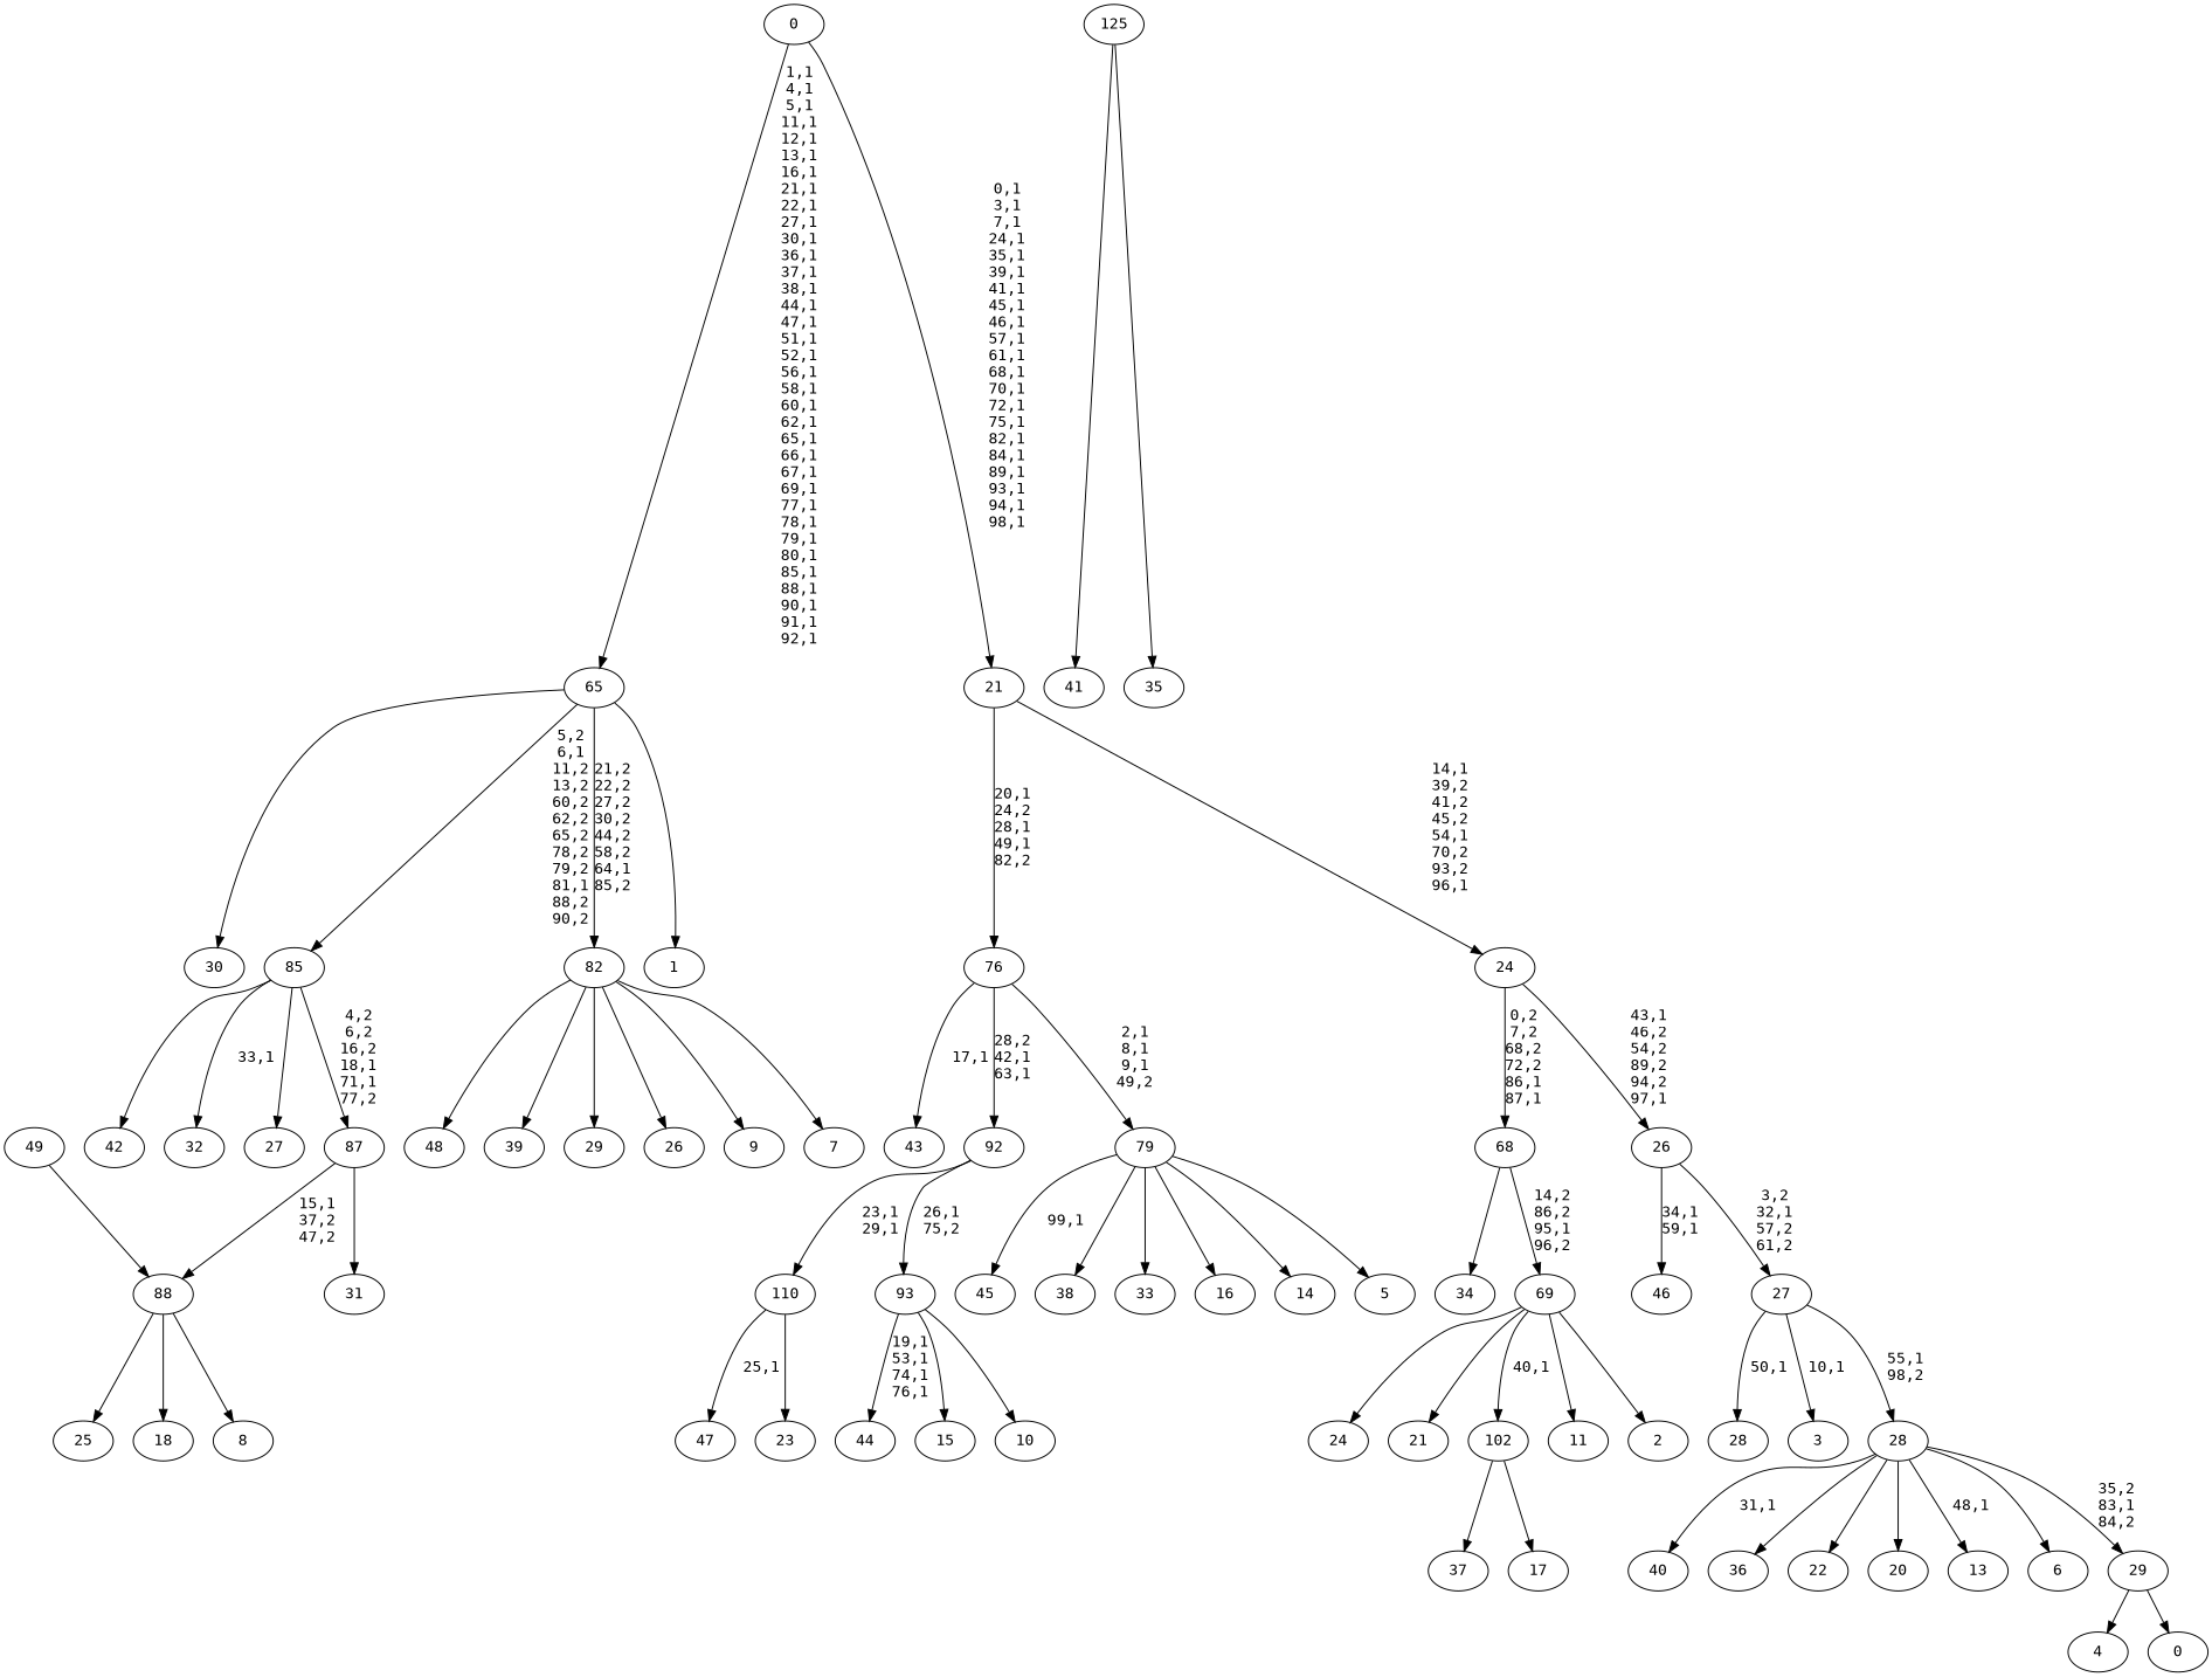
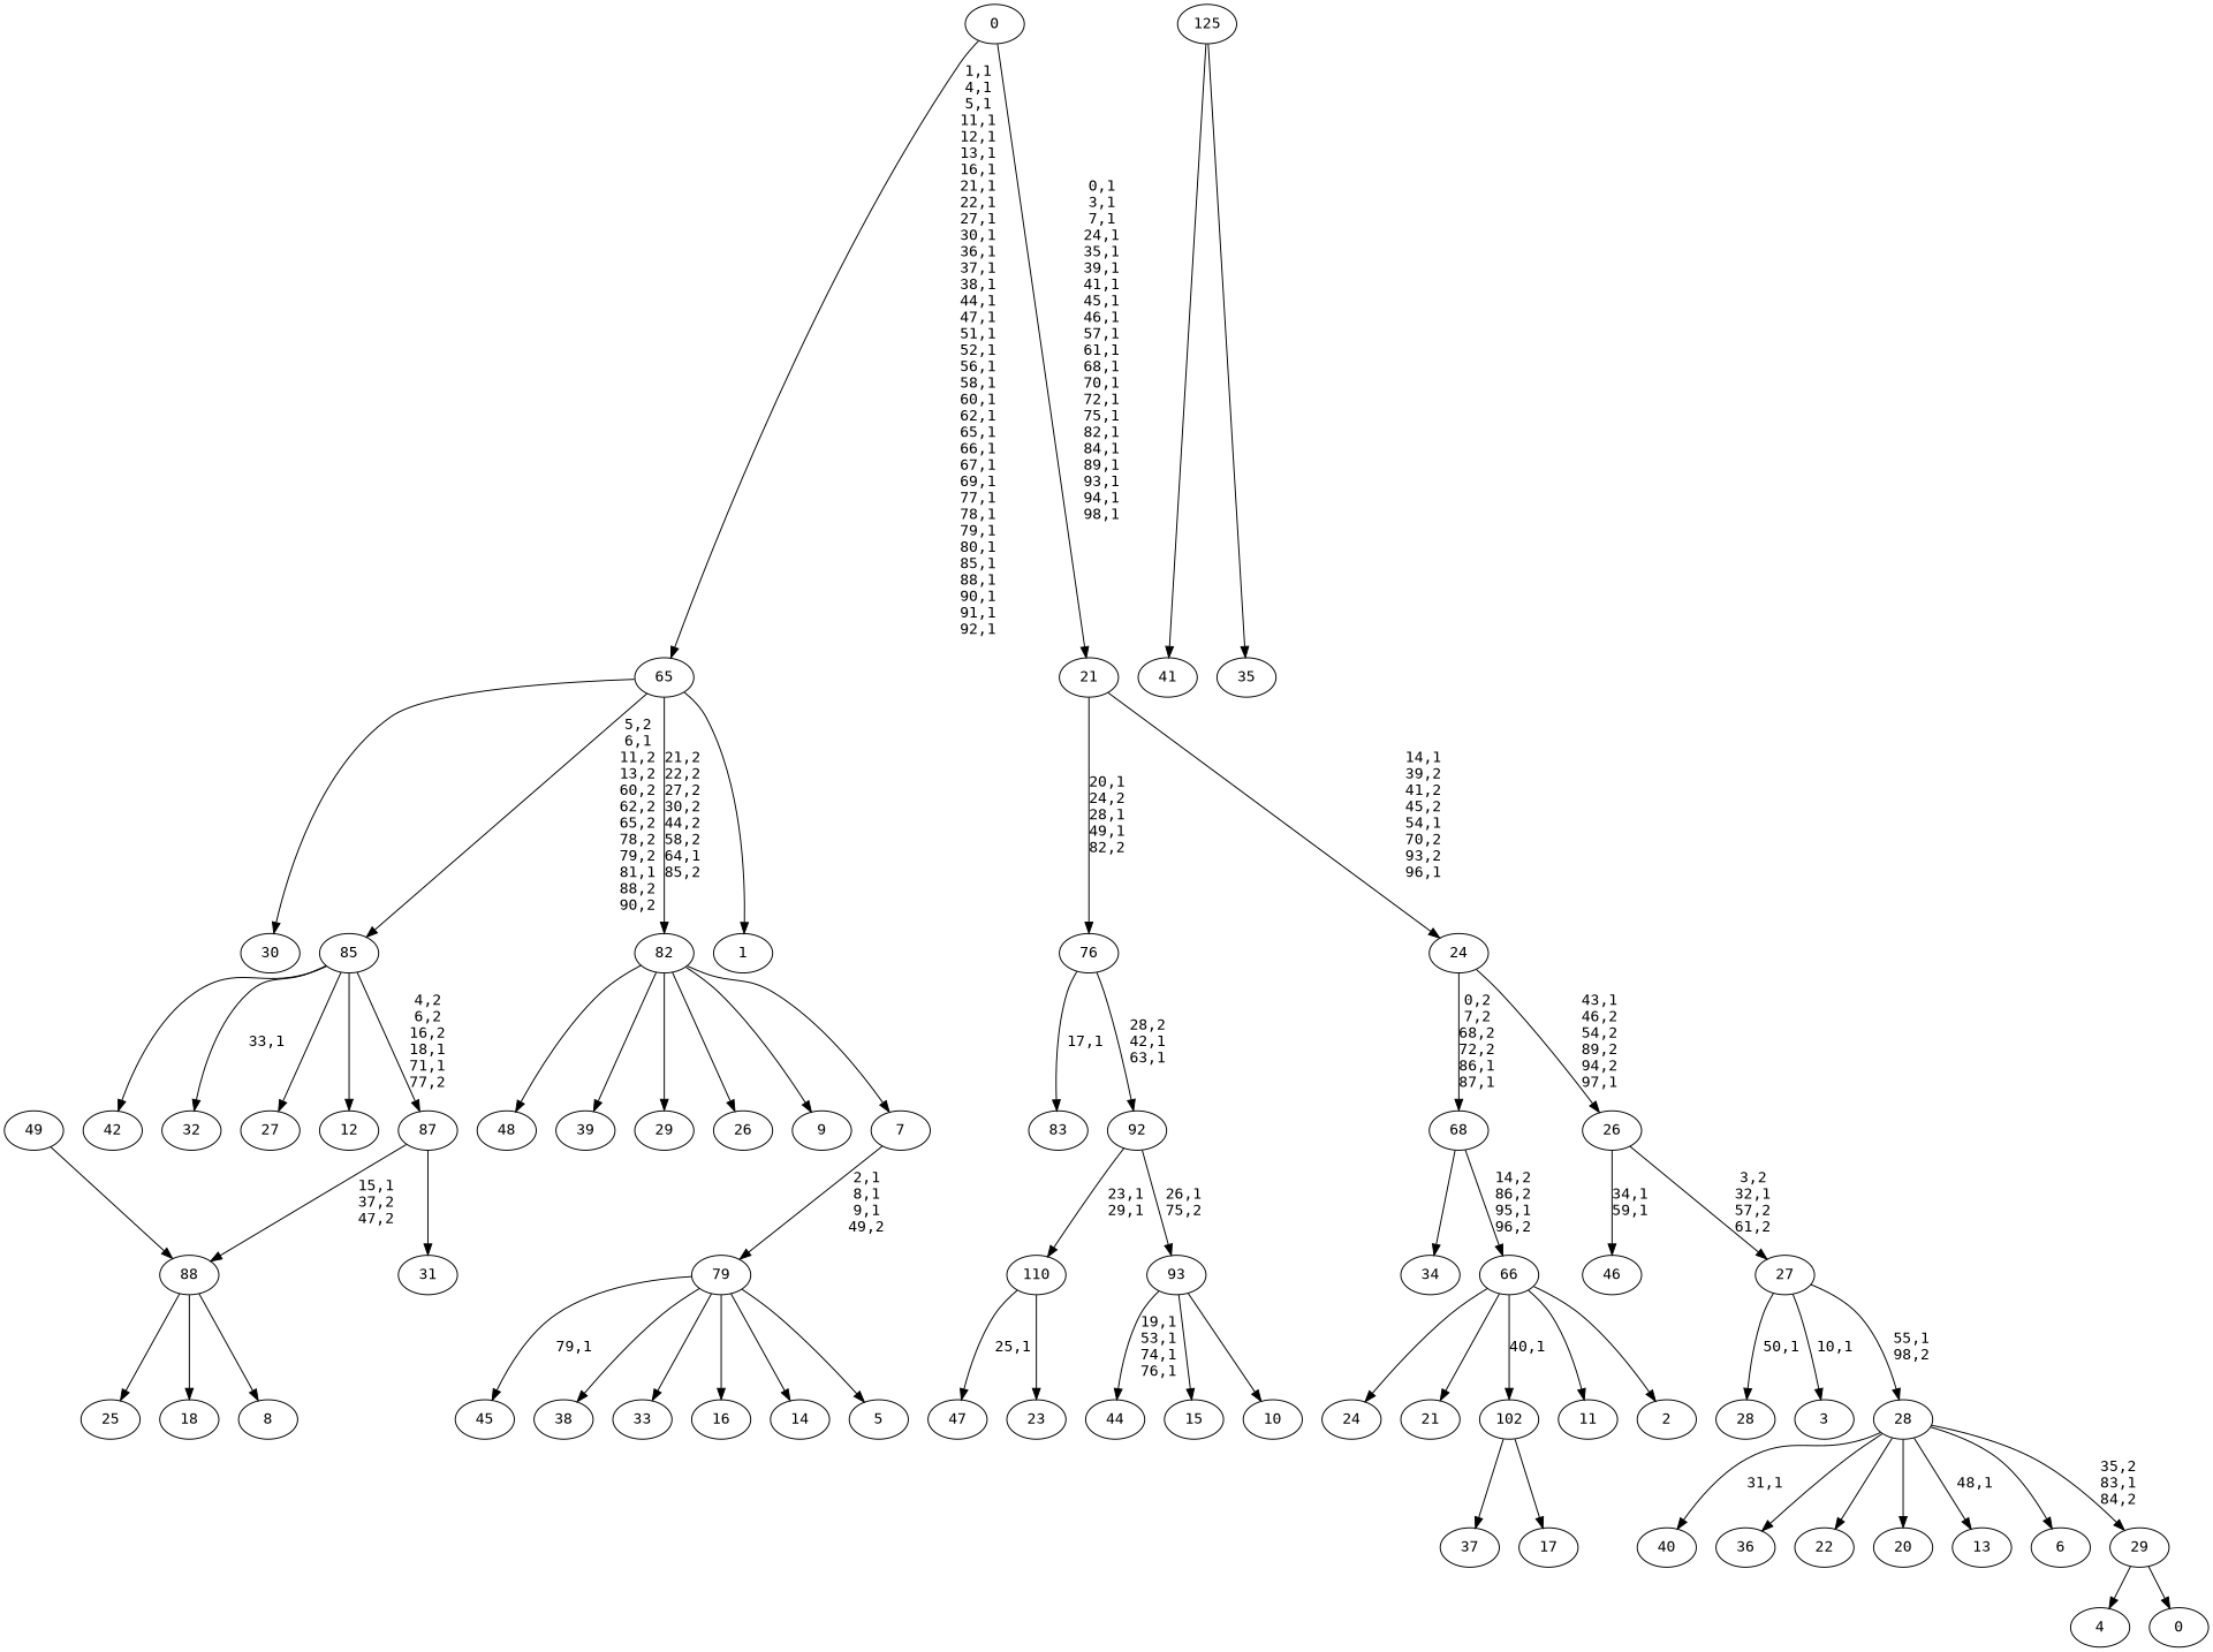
  digraph {
    fontname="DejaVu Sans Mono"
    node [fontname="DejaVu Sans Mono"]
    edge [fontname="DejaVu Sans Mono"]
    n1 [label=49]
    88
    n3 [label=48]
    n4 [label=47]
    n5 [label=46]
    n6 [label=45]
    n7 [label=44]
-   n8 [label=43]
+   n8 [label=83]
    n9 [label=42]
    n10 [label=41]
    n11 [label=40]
    n12 [label=39]
    n13 [label=38]
    n14 [label=37]
    n15 [label=36]
    n16 [label=35]
    125
    n18 [label=34]
    n19 [label=33]
    n20 [label=32]
    n21 [label=31]
    n22 [label=30]
    n23 [label=29]
    n24 [label=28]
    n25 [label=27]
    n26 [label=26]
    n27 [label=25]
    n28 [label=24]
    n29 [label=23]
    110
    n31 [label=22]
    n32 [label=21]
    n33 [label=20]
    n34 [label=18]
    n35 [label=17]
    102
    n37 [label=16]
    n38 [label=15]
    n39 [label=14]
    n40 [label=13]
+   n41 [label=12]
    n42 [label=11]
    n43 [label=10]
    93
    92
    n46 [label=9]
    n47 [label=8]
    87
    85
    n50 [label=7]
    82
    n52 [label=6]
    n53 [label=5]
    79
    76
    n56 [label=4]
    n57 [label=3]
    n58 [label=2]
-   69
+   69 [label=66]
    68
    n61 [label=1]
    65
    n63 [label=0]
    29
    28
    27
    26
    24
    21
    0
    n1 -> 88
    88 -> n27
    88 -> n34
    88 -> n47
    125 -> n10
    125 -> n16
    110 -> n4 [label="25,1"]
    110 -> n29
    102 -> n14
    102 -> n35
    93 -> n7 [label="19,1\n53,1\n74,1\n76,1"]
    93 -> n38
    93 -> n43
    92 -> 110 [label="23,1\n29,1"]
    92 -> 93 [label="26,1\n75,2"]
    87 -> 88 [label="15,1\n37,2\n47,2"]
    87 -> n21
    85 -> n9
    85 -> n20 [label="33,1"]
    85 -> n25
+   85 -> n41
    85 -> 87 [label="4,2\n6,2\n16,2\n18,1\n71,1\n77,2"]
    82 -> n3
    82 -> n12
    82 -> n23
    82 -> n26
    82 -> n46
    82 -> n50
-   79 -> n6 [label="99,1"]
+   79 -> n6 [label="79,1"]
    79 -> n13
    79 -> n19
    79 -> n37
    79 -> n39
    79 -> n53
    76 -> n8 [label="17,1"]
    76 -> 92 [label="28,2\n42,1\n63,1"]
-   76 -> 79 [label="2,1\n8,1\n9,1\n49,2"]
+   n50 -> 79 [label="2,1\n8,1\n9,1\n49,2"]
    69 -> n28
    69 -> n32
    69 -> 102 [label="40,1"]
    69 -> n42
    69 -> n58
    68 -> n18
    68 -> 69 [label="14,2\n86,2\n95,1\n96,2"]
    65 -> n22
    65 -> 85 [label="5,2\n6,1\n11,2\n13,2\n60,2\n62,2\n65,2\n78,2\n79,2\n81,1\n88,2\n90,2"]
    65 -> 82 [label="21,2\n22,2\n27,2\n30,2\n44,2\n58,2\n64,1\n85,2"]
    65 -> n61
    29 -> n56
    29 -> n63
    28 -> n11 [label="31,1"]
    28 -> n15
    28 -> n31
    28 -> n33
    28 -> n40 [label="48,1"]
    28 -> n52
    28 -> 29 [label="35,2\n83,1\n84,2"]
    27 -> n24 [label="50,1"]
    27 -> n57 [label="10,1"]
    27 -> 28 [label="55,1\n98,2"]
    26 -> n5 [label="34,1\n59,1"]
    26 -> 27 [label="3,2\n32,1\n57,2\n61,2"]
    24 -> 68 [label="0,2\n7,2\n68,2\n72,2\n86,1\n87,1"]
    24 -> 26 [label="43,1\n46,2\n54,2\n89,2\n94,2\n97,1"]
    21 -> 76 [label="20,1\n24,2\n28,1\n49,1\n82,2"]
    21 -> 24 [label="14,1\n39,2\n41,2\n45,2\n54,1\n70,2\n93,2\n96,1"]
    0 -> 65 [label="1,1\n4,1\n5,1\n11,1\n12,1\n13,1\n16,1\n21,1\n22,1\n27,1\n30,1\n36,1\n37,1\n38,1\n44,1\n47,1\n51,1\n52,1\n56,1\n58,1\n60,1\n62,1\n65,1\n66,1\n67,1\n69,1\n77,1\n78,1\n79,1\n80,1\n85,1\n88,1\n90,1\n91,1\n92,1"]
    0 -> 21 [label="0,1\n3,1\n7,1\n24,1\n35,1\n39,1\n41,1\n45,1\n46,1\n57,1\n61,1\n68,1\n70,1\n72,1\n75,1\n82,1\n84,1\n89,1\n93,1\n94,1\n98,1"]
  }
